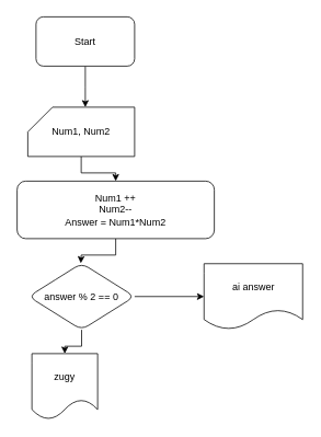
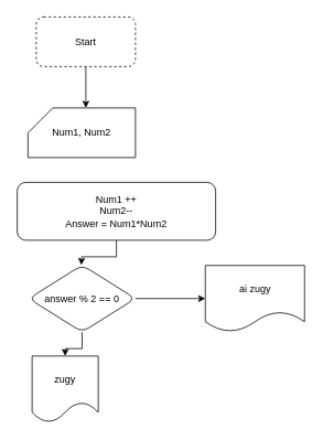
  <mxCell id="0" />
  <mxCell id="1" parent="0" />
  <mxCell id="2" value="" style="edgeStyle=orthogonalEdgeStyle;rounded=0;orthogonalLoop=1;jettySize=auto;html=1;" edge="1" parent="1" source="3"><mxGeometry relative="1" as="geometry"><mxPoint x="103" y="130" as="targetPoint" /></mxGeometry></mxCell>
- <mxCell id="3" value="Start" style="rounded=1;whiteSpace=wrap;html=1;" vertex="1" parent="1"><mxGeometry x="43" y="20" width="120" height="60" as="geometry" /></mxCell>
+ <mxCell id="3" value="Start" style="rounded=1;whiteSpace=wrap;html=1;dashed=1;" vertex="1" parent="1"><mxGeometry x="43" y="20" width="120" height="60" as="geometry" /></mxCell>
  <mxCell id="4" value="" style="edgeStyle=orthogonalEdgeStyle;rounded=0;orthogonalLoop=1;jettySize=auto;html=1;" edge="1" parent="1" source="6" target="11"><mxGeometry relative="1" as="geometry" /></mxCell>
  <mxCell id="5" value="" style="edgeStyle=orthogonalEdgeStyle;rounded=0;orthogonalLoop=1;jettySize=auto;html=1;" edge="1" parent="1" source="6" target="12"><mxGeometry relative="1" as="geometry" /></mxCell>
  <mxCell id="6" value="answer % 2 == 0" style="rhombus;whiteSpace=wrap;html=1;rounded=1;" vertex="1" parent="1"><mxGeometry x="34" y="320" width="129" height="81" as="geometry" /></mxCell>
- <mxCell id="7" value="" style="edgeStyle=orthogonalEdgeStyle;rounded=0;orthogonalLoop=1;jettySize=auto;html=1;" edge="1" parent="1" source="8" target="10"><mxGeometry relative="1" as="geometry" /></mxCell>
  <mxCell id="8" value="Num1, Num2" style="shape=card;whiteSpace=wrap;html=1;" vertex="1" parent="1"><mxGeometry x="33" y="130" width="130" height="60" as="geometry" /></mxCell>
  <mxCell id="9" value="" style="edgeStyle=orthogonalEdgeStyle;rounded=0;orthogonalLoop=1;jettySize=auto;html=1;" edge="1" parent="1" source="10"><mxGeometry relative="1" as="geometry"><mxPoint x="97.5" y="320" as="targetPoint" /></mxGeometry></mxCell>
  <mxCell id="10" value="Num1 ++&lt;br&gt;Num2--&lt;br&gt;Answer = Num1*Num2" style="whiteSpace=wrap;html=1;rounded=1;" vertex="1" parent="1"><mxGeometry x="20" y="220" width="240" height="70" as="geometry" /></mxCell>
  <mxCell id="11" value="zugy" style="shape=document;whiteSpace=wrap;html=1;boundedLbl=1;" vertex="1" parent="1"><mxGeometry x="38" y="430" width="80" height="80" as="geometry" /></mxCell>
- <mxCell id="12" value="ai answer" style="shape=document;whiteSpace=wrap;html=1;boundedLbl=1;rounded=1;" vertex="1" parent="1"><mxGeometry x="247.5" y="320.5" width="120" height="80" as="geometry" /></mxCell>
+ <mxCell id="12" value="ai zugy" style="shape=document;whiteSpace=wrap;html=1;boundedLbl=1;rounded=1;" vertex="1" parent="1"><mxGeometry x="247.5" y="320.5" width="120" height="80" as="geometry" /></mxCell>
